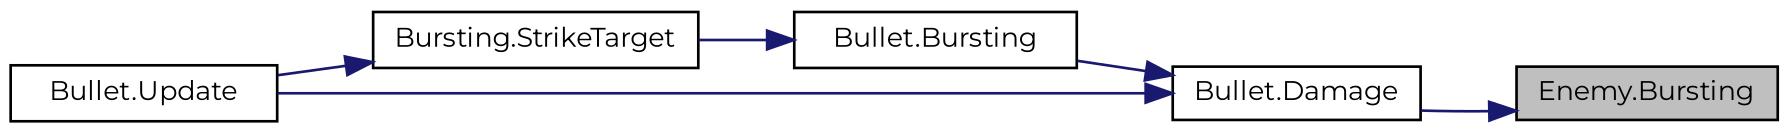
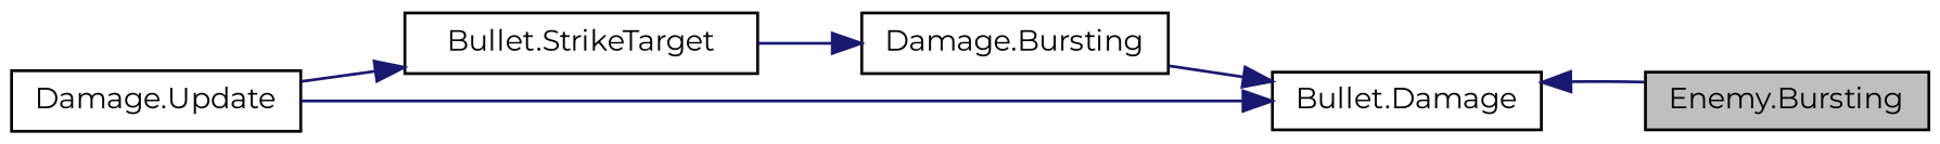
  digraph {
    fontname=Montserrat
    rankdir=RL
    node [color=black fillcolor=white fontname=Montserrat fontsize=10 shape=record style=filled]
    edge [color=midnightblue dir=back fontname=Montserrat fontsize=10 labelfontname=Helvetica labelfontsize=10 style=solid]
    n1 [fillcolor=grey75 fontcolor=black height=0.2 label="Enemy.Bursting" width=0.4]
    n2 [height=0.2 label="Bullet.Damage" width=0.4]
-   n3 [height=0.2 label="Bullet.Bursting" width=0.4]
-   n4 [height=0.2 label="Bullet.Update" width=0.4]
-   n5 [height=0.2 label="Bursting.StrikeTarget" width=0.4]
-   n1 -> n2
+   n3 [height=0.2 label="Damage.Bursting" width=0.4]
+   n4 [height=0.2 label="Damage.Update" width=0.4]
+   n5 [height=0.2 label="Bullet.StrikeTarget" width=0.4]
+   n2 -> n1
    n2 -> n3
    n2 -> n4
    n3 -> n5
    n5 -> n4
  }
